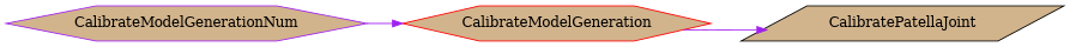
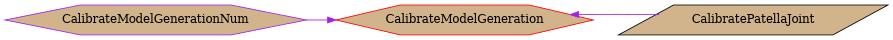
  digraph {
    rankdir=LR
    node [fillcolor=tan shape=hexagon style=filled]
    edge [color=purple]
    CalibrateModelGeneration [color=red]
    CalibratePatellaJoint [color=black shape=parallelogram]
    CalibrateModelGenerationNum [color=purple]
-   CalibrateModelGeneration -> CalibratePatellaJoint
+   CalibratePatellaJoint -> CalibrateModelGeneration
    CalibrateModelGenerationNum -> CalibrateModelGeneration
  }
